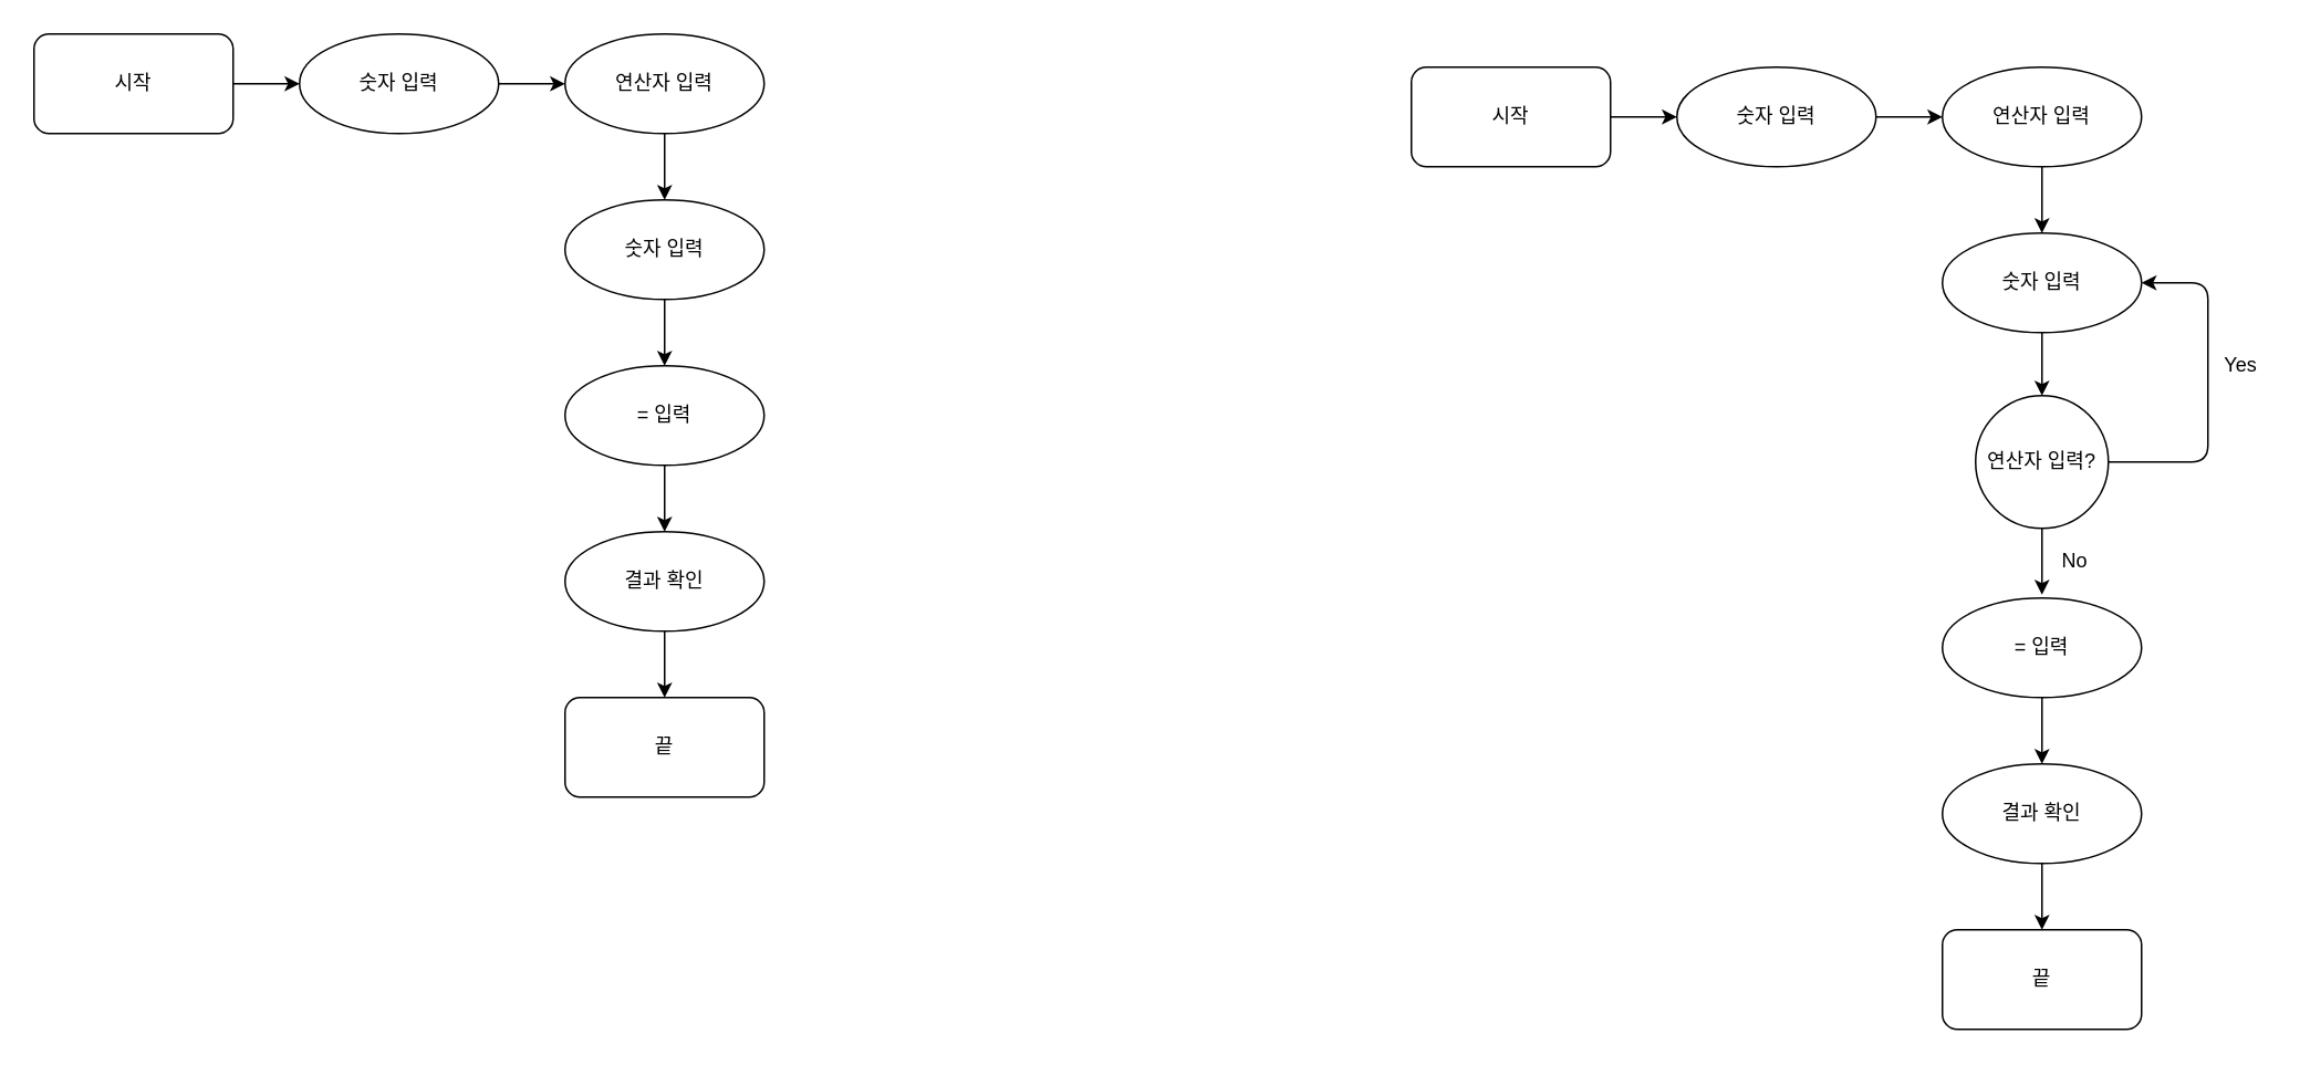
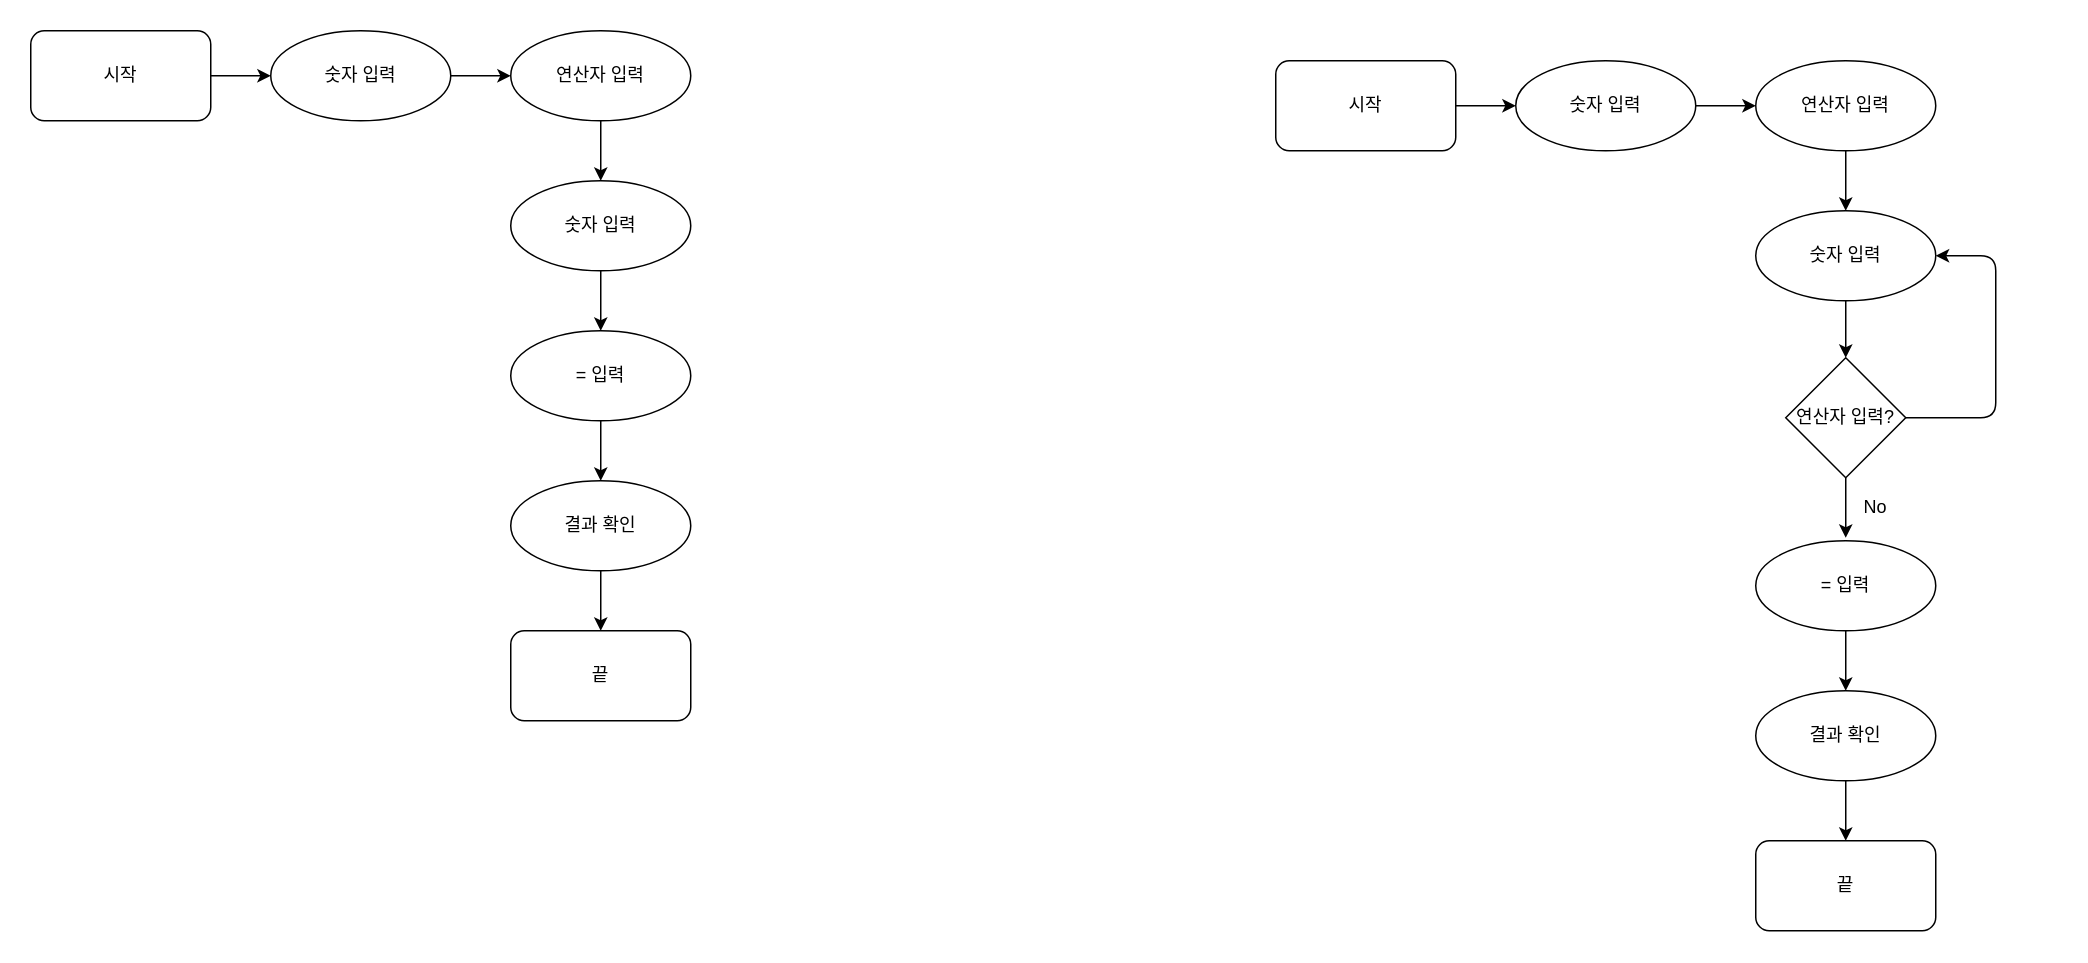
  <mxCell id="0" />
  <mxCell id="1" parent="0" />
  <mxCell id="2" value="" style="edgeStyle=none;html=1;" edge="1" parent="1" source="3" target="5"><mxGeometry relative="1" as="geometry" /></mxCell>
  <mxCell id="3" value="시작" style="rounded=1;whiteSpace=wrap;html=1;" vertex="1" parent="1"><mxGeometry x="20" y="20" width="120" height="60" as="geometry" /></mxCell>
  <mxCell id="4" value="" style="edgeStyle=none;html=1;" edge="1" parent="1" source="5" target="7"><mxGeometry relative="1" as="geometry" /></mxCell>
  <mxCell id="5" value="숫자 입력" style="ellipse;whiteSpace=wrap;html=1;rounded=1;" vertex="1" parent="1"><mxGeometry x="180" y="20" width="120" height="60" as="geometry" /></mxCell>
  <mxCell id="6" value="" style="edgeStyle=none;html=1;" edge="1" parent="1" source="7" target="9"><mxGeometry relative="1" as="geometry" /></mxCell>
  <mxCell id="7" value="연산자 입력" style="ellipse;whiteSpace=wrap;html=1;rounded=1;" vertex="1" parent="1"><mxGeometry x="340" y="20" width="120" height="60" as="geometry" /></mxCell>
  <mxCell id="8" value="" style="edgeStyle=none;html=1;" edge="1" parent="1" source="9" target="11"><mxGeometry relative="1" as="geometry" /></mxCell>
  <mxCell id="9" value="숫자 입력" style="ellipse;whiteSpace=wrap;html=1;rounded=1;" vertex="1" parent="1"><mxGeometry x="340" y="120" width="120" height="60" as="geometry" /></mxCell>
  <mxCell id="10" value="" style="edgeStyle=none;html=1;" edge="1" parent="1" source="11" target="13"><mxGeometry relative="1" as="geometry" /></mxCell>
  <mxCell id="11" value="= 입력" style="ellipse;whiteSpace=wrap;html=1;rounded=1;" vertex="1" parent="1"><mxGeometry x="340" y="220" width="120" height="60" as="geometry" /></mxCell>
  <mxCell id="12" value="" style="edgeStyle=none;html=1;" edge="1" parent="1" source="13" target="14"><mxGeometry relative="1" as="geometry" /></mxCell>
  <mxCell id="13" value="결과 확인" style="ellipse;whiteSpace=wrap;html=1;rounded=1;" vertex="1" parent="1"><mxGeometry x="340" y="320" width="120" height="60" as="geometry" /></mxCell>
  <mxCell id="14" value="끝" style="whiteSpace=wrap;html=1;rounded=1;" vertex="1" parent="1"><mxGeometry x="340" y="420" width="120" height="60" as="geometry" /></mxCell>
  <mxCell id="15" value="" style="edgeStyle=none;html=1;" edge="1" parent="1" source="16" target="18"><mxGeometry relative="1" as="geometry" /></mxCell>
  <mxCell id="16" value="시작" style="rounded=1;whiteSpace=wrap;html=1;" vertex="1" parent="1"><mxGeometry x="850" y="40" width="120" height="60" as="geometry" /></mxCell>
  <mxCell id="17" value="" style="edgeStyle=none;html=1;" edge="1" parent="1" source="18" target="20"><mxGeometry relative="1" as="geometry" /></mxCell>
  <mxCell id="18" value="숫자 입력" style="ellipse;whiteSpace=wrap;html=1;rounded=1;" vertex="1" parent="1"><mxGeometry x="1010" y="40" width="120" height="60" as="geometry" /></mxCell>
  <mxCell id="19" value="" style="edgeStyle=none;html=1;" edge="1" parent="1" source="20" target="22"><mxGeometry relative="1" as="geometry" /></mxCell>
  <mxCell id="20" value="연산자 입력" style="ellipse;whiteSpace=wrap;html=1;rounded=1;" vertex="1" parent="1"><mxGeometry x="1170" y="40" width="120" height="60" as="geometry" /></mxCell>
  <mxCell id="21" value="" style="edgeStyle=none;html=1;" edge="1" parent="1" source="22" target="30"><mxGeometry relative="1" as="geometry" /></mxCell>
  <mxCell id="22" value="숫자 입력" style="ellipse;whiteSpace=wrap;html=1;rounded=1;" vertex="1" parent="1"><mxGeometry x="1170" y="140" width="120" height="60" as="geometry" /></mxCell>
  <mxCell id="23" value="" style="edgeStyle=none;html=1;" edge="1" parent="1" source="24" target="26"><mxGeometry relative="1" as="geometry" /></mxCell>
  <mxCell id="24" value="= 입력" style="ellipse;whiteSpace=wrap;html=1;rounded=1;" vertex="1" parent="1"><mxGeometry x="1170" y="360" width="120" height="60" as="geometry" /></mxCell>
  <mxCell id="25" value="" style="edgeStyle=none;html=1;" edge="1" parent="1" source="26" target="27"><mxGeometry relative="1" as="geometry" /></mxCell>
  <mxCell id="26" value="결과 확인" style="ellipse;whiteSpace=wrap;html=1;rounded=1;" vertex="1" parent="1"><mxGeometry x="1170" y="460" width="120" height="60" as="geometry" /></mxCell>
  <mxCell id="27" value="끝" style="whiteSpace=wrap;html=1;rounded=1;" vertex="1" parent="1"><mxGeometry x="1170" y="560" width="120" height="60" as="geometry" /></mxCell>
  <mxCell id="28" value="" style="edgeStyle=none;html=1;" edge="1" parent="1" source="30"><mxGeometry relative="1" as="geometry"><mxPoint x="1230" y="358" as="targetPoint" /></mxGeometry></mxCell>
  <mxCell id="29" style="edgeStyle=none;html=1;entryX=1;entryY=0.5;entryDx=0;entryDy=0;" edge="1" parent="1" source="30" target="22"><mxGeometry relative="1" as="geometry"><Array as="points"><mxPoint x="1330" y="278" /><mxPoint x="1330" y="170" /></Array></mxGeometry></mxCell>
- <mxCell id="30" value="연산자 입력?" style="ellipse;whiteSpace=wrap;html=1;" vertex="1" parent="1"><mxGeometry x="1190" y="238" width="80" height="80" as="geometry" /></mxCell>
- <mxCell id="31" value="Yes" style="text;html=1;strokeColor=none;fillColor=none;align=center;verticalAlign=middle;whiteSpace=wrap;rounded=0;" vertex="1" parent="1"><mxGeometry x="1330" y="210" width="40" height="20" as="geometry" /></mxCell>
+ <mxCell id="30" value="연산자 입력?" style="rhombus;whiteSpace=wrap;html=1;" vertex="1" parent="1"><mxGeometry x="1190" y="238" width="80" height="80" as="geometry" /></mxCell>
  <mxCell id="32" value="No" style="text;html=1;strokeColor=none;fillColor=none;align=center;verticalAlign=middle;whiteSpace=wrap;rounded=0;" vertex="1" parent="1"><mxGeometry x="1230" y="328" width="40" height="20" as="geometry" /></mxCell>
